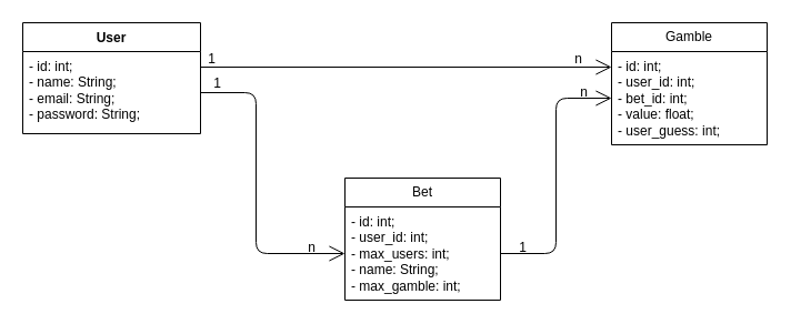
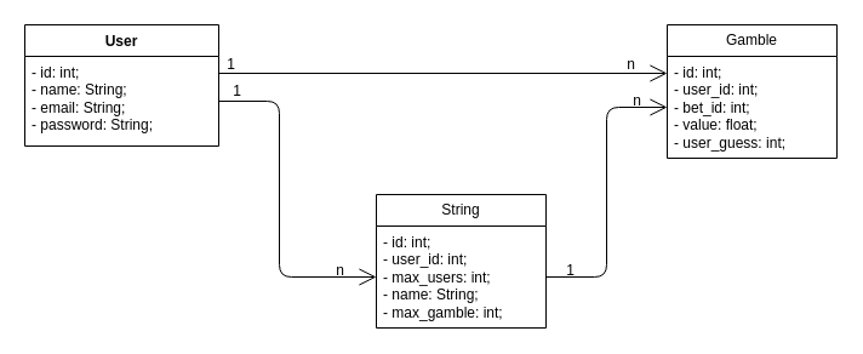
  <mxCell id="0" />
  <mxCell id="1" parent="0" />
  <mxCell id="2" value="User" style="swimlane;fontStyle=1;align=center;verticalAlign=top;childLayout=stackLayout;horizontal=1;startSize=26;horizontalStack=0;resizeParent=1;resizeParentMax=0;resizeLast=0;collapsible=1;marginBottom=0;whiteSpace=wrap;html=1;" parent="1" vertex="1"><mxGeometry x="20" y="20" width="160" height="100" as="geometry" /></mxCell>
  <mxCell id="3" value="- id: int;&lt;div&gt;- name: String;&lt;/div&gt;&lt;div&gt;- email: String;&lt;/div&gt;&lt;div&gt;- password: String;&lt;/div&gt;" style="text;strokeColor=none;fillColor=none;align=left;verticalAlign=top;spacingLeft=4;spacingRight=4;overflow=hidden;rotatable=0;points=[[0,0.5],[1,0.5]];portConstraint=eastwest;whiteSpace=wrap;html=1;" parent="2" vertex="1"><mxGeometry y="26" width="160" height="74" as="geometry" /></mxCell>
  <mxCell id="4" value="" style="line;strokeWidth=1;fillColor=none;align=left;verticalAlign=middle;spacingTop=-1;spacingLeft=3;spacingRight=3;rotatable=0;labelPosition=right;points=[];portConstraint=eastwest;strokeColor=inherit;" parent="2" vertex="1"><mxGeometry y="100" width="160" as="geometry" /></mxCell>
- <mxCell id="5" value="Bet" style="swimlane;fontStyle=0;childLayout=stackLayout;horizontal=1;startSize=26;fillColor=none;horizontalStack=0;resizeParent=1;resizeParentMax=0;resizeLast=0;collapsible=1;marginBottom=0;whiteSpace=wrap;html=1;" parent="1" vertex="1"><mxGeometry x="310" y="160" width="140" height="110" as="geometry" /></mxCell>
+ <mxCell id="5" value="String" style="swimlane;fontStyle=0;childLayout=stackLayout;horizontal=1;startSize=26;fillColor=none;horizontalStack=0;resizeParent=1;resizeParentMax=0;resizeLast=0;collapsible=1;marginBottom=0;whiteSpace=wrap;html=1;" parent="1" vertex="1"><mxGeometry x="310" y="160" width="140" height="110" as="geometry" /></mxCell>
  <mxCell id="6" value="- id: int;&lt;div&gt;- user_id: int;&lt;/div&gt;&lt;div&gt;- max_users: int;&lt;/div&gt;&lt;div&gt;- name: String;&lt;/div&gt;&lt;div&gt;- max_gamble: int;&lt;/div&gt;" style="text;strokeColor=none;fillColor=none;align=left;verticalAlign=top;spacingLeft=4;spacingRight=4;overflow=hidden;rotatable=0;points=[[0,0.5],[1,0.5]];portConstraint=eastwest;whiteSpace=wrap;html=1;" parent="5" vertex="1"><mxGeometry y="26" width="140" height="84" as="geometry" /></mxCell>
  <mxCell id="7" value="Gamble" style="swimlane;fontStyle=0;childLayout=stackLayout;horizontal=1;startSize=26;fillColor=none;horizontalStack=0;resizeParent=1;resizeParentMax=0;resizeLast=0;collapsible=1;marginBottom=0;whiteSpace=wrap;html=1;" parent="1" vertex="1"><mxGeometry x="550" y="20" width="140" height="110" as="geometry" /></mxCell>
  <mxCell id="8" value="- id: int;&lt;div&gt;- user_id: int;&lt;/div&gt;&lt;div&gt;- bet_id: int;&lt;/div&gt;&lt;div&gt;- value: float;&lt;/div&gt;&lt;div&gt;- user_guess: int;&lt;/div&gt;" style="text;strokeColor=none;fillColor=none;align=left;verticalAlign=top;spacingLeft=4;spacingRight=4;overflow=hidden;rotatable=0;points=[[0,0.5],[1,0.5]];portConstraint=eastwest;whiteSpace=wrap;html=1;" parent="7" vertex="1"><mxGeometry y="26" width="140" height="84" as="geometry" /></mxCell>
  <mxCell id="9" value="" style="endArrow=open;endFill=1;endSize=12;html=1;exitX=1;exitY=0.5;exitDx=0;exitDy=0;entryX=0;entryY=0.5;entryDx=0;entryDy=0;" parent="1" source="3" target="6" edge="1"><mxGeometry width="160" relative="1" as="geometry"><mxPoint x="140" y="220" as="sourcePoint" /><mxPoint x="310" y="220" as="targetPoint" /><Array as="points"><mxPoint x="230" y="83" /><mxPoint x="230" y="228" /></Array></mxGeometry></mxCell>
  <mxCell id="10" value="n" style="text;html=1;align=center;verticalAlign=middle;resizable=0;points=[];autosize=1;strokeColor=none;fillColor=none;" parent="1" vertex="1"><mxGeometry x="265" y="208" width="30" height="30" as="geometry" /></mxCell>
  <mxCell id="11" value="1" style="text;html=1;align=center;verticalAlign=middle;resizable=0;points=[];autosize=1;strokeColor=none;fillColor=none;" parent="1" vertex="1"><mxGeometry x="180" y="60" width="30" height="30" as="geometry" /></mxCell>
  <mxCell id="12" value="" style="endArrow=open;endFill=1;endSize=12;html=1;exitX=1;exitY=0.5;exitDx=0;exitDy=0;entryX=0;entryY=0.5;entryDx=0;entryDy=0;" parent="1" source="6" target="8" edge="1"><mxGeometry width="160" relative="1" as="geometry"><mxPoint x="540" y="180" as="sourcePoint" /><mxPoint x="380" y="180" as="targetPoint" /><Array as="points"><mxPoint x="500" y="228" /><mxPoint x="500" y="88" /></Array></mxGeometry></mxCell>
  <mxCell id="13" value="1" style="text;html=1;align=center;verticalAlign=middle;resizable=0;points=[];autosize=1;strokeColor=none;fillColor=none;" parent="1" vertex="1"><mxGeometry x="455" y="208" width="30" height="30" as="geometry" /></mxCell>
  <mxCell id="14" value="n" style="text;html=1;align=center;verticalAlign=middle;resizable=0;points=[];autosize=1;strokeColor=none;fillColor=none;" parent="1" vertex="1"><mxGeometry x="510" y="68" width="30" height="30" as="geometry" /></mxCell>
  <mxCell id="15" value="" style="endArrow=open;endFill=1;endSize=12;html=1;" parent="1" edge="1"><mxGeometry width="160" relative="1" as="geometry"><mxPoint x="180" y="60" as="sourcePoint" /><mxPoint x="550" y="60" as="targetPoint" /></mxGeometry></mxCell>
  <mxCell id="16" value="1" style="text;html=1;align=center;verticalAlign=middle;resizable=0;points=[];autosize=1;strokeColor=none;fillColor=none;" parent="1" vertex="1"><mxGeometry x="175" y="38" width="30" height="30" as="geometry" /></mxCell>
  <mxCell id="17" value="n" style="text;html=1;align=center;verticalAlign=middle;resizable=0;points=[];autosize=1;strokeColor=none;fillColor=none;" parent="1" vertex="1"><mxGeometry x="505" y="38" width="30" height="30" as="geometry" /></mxCell>
